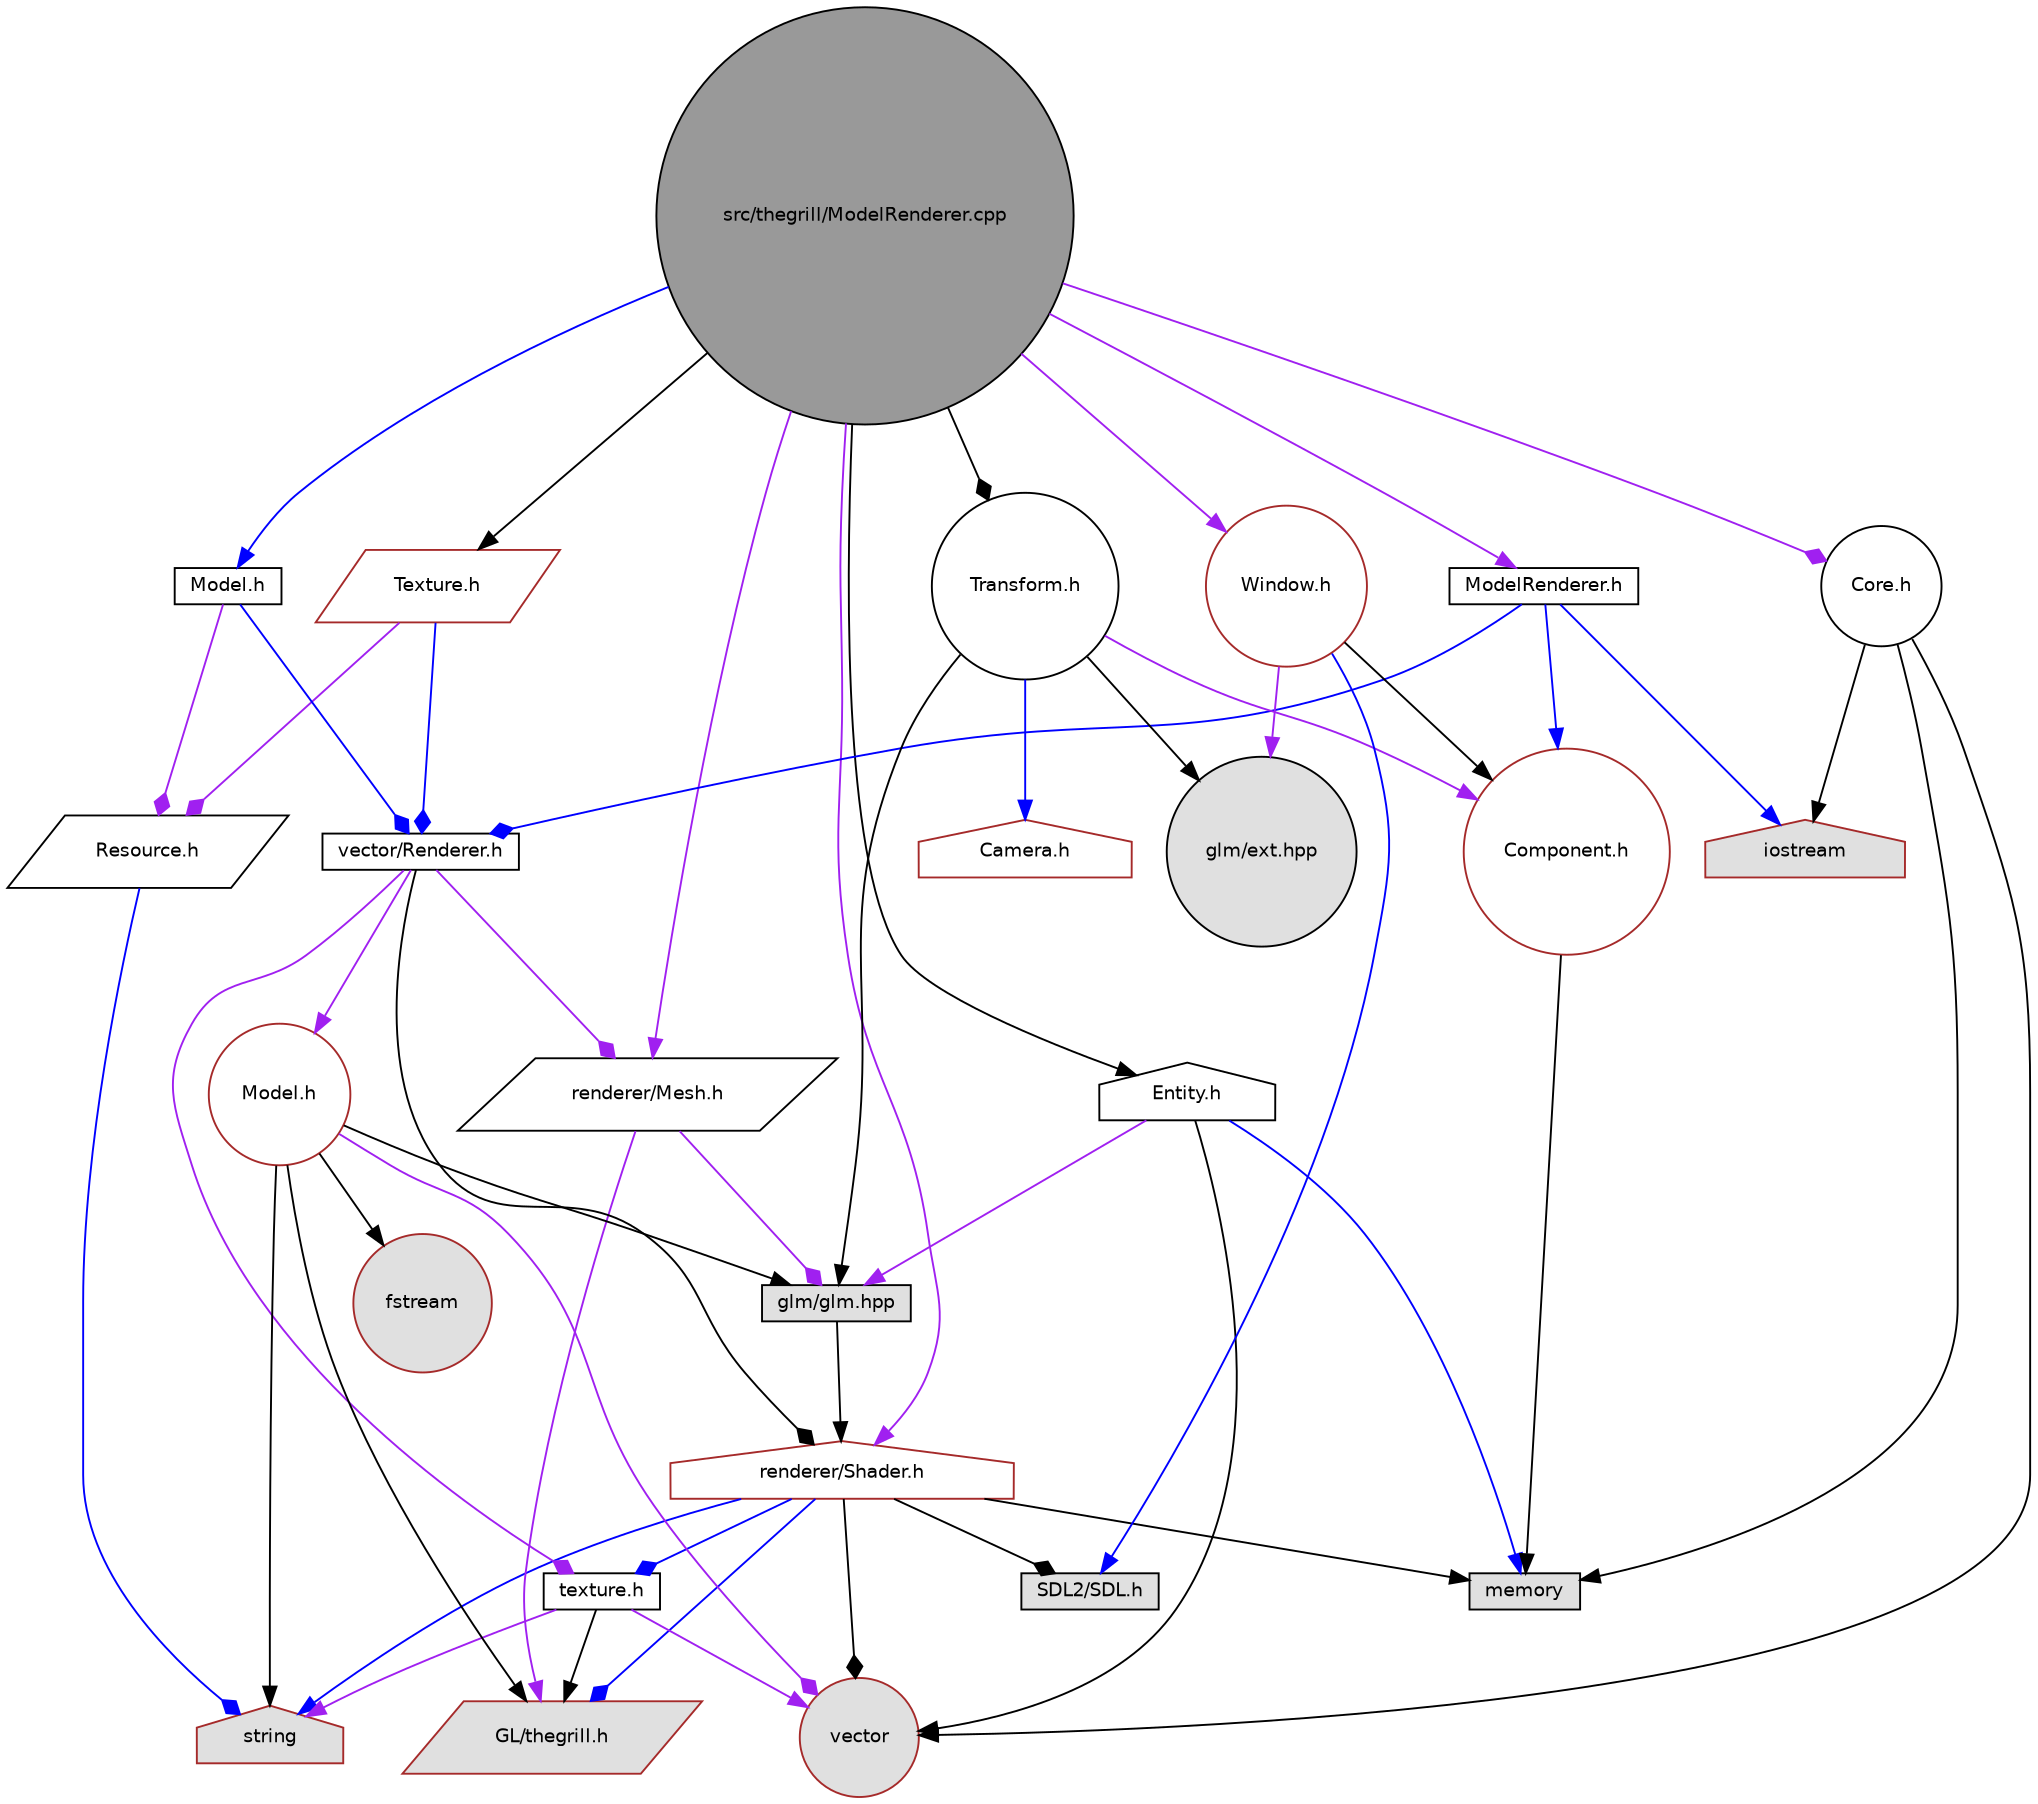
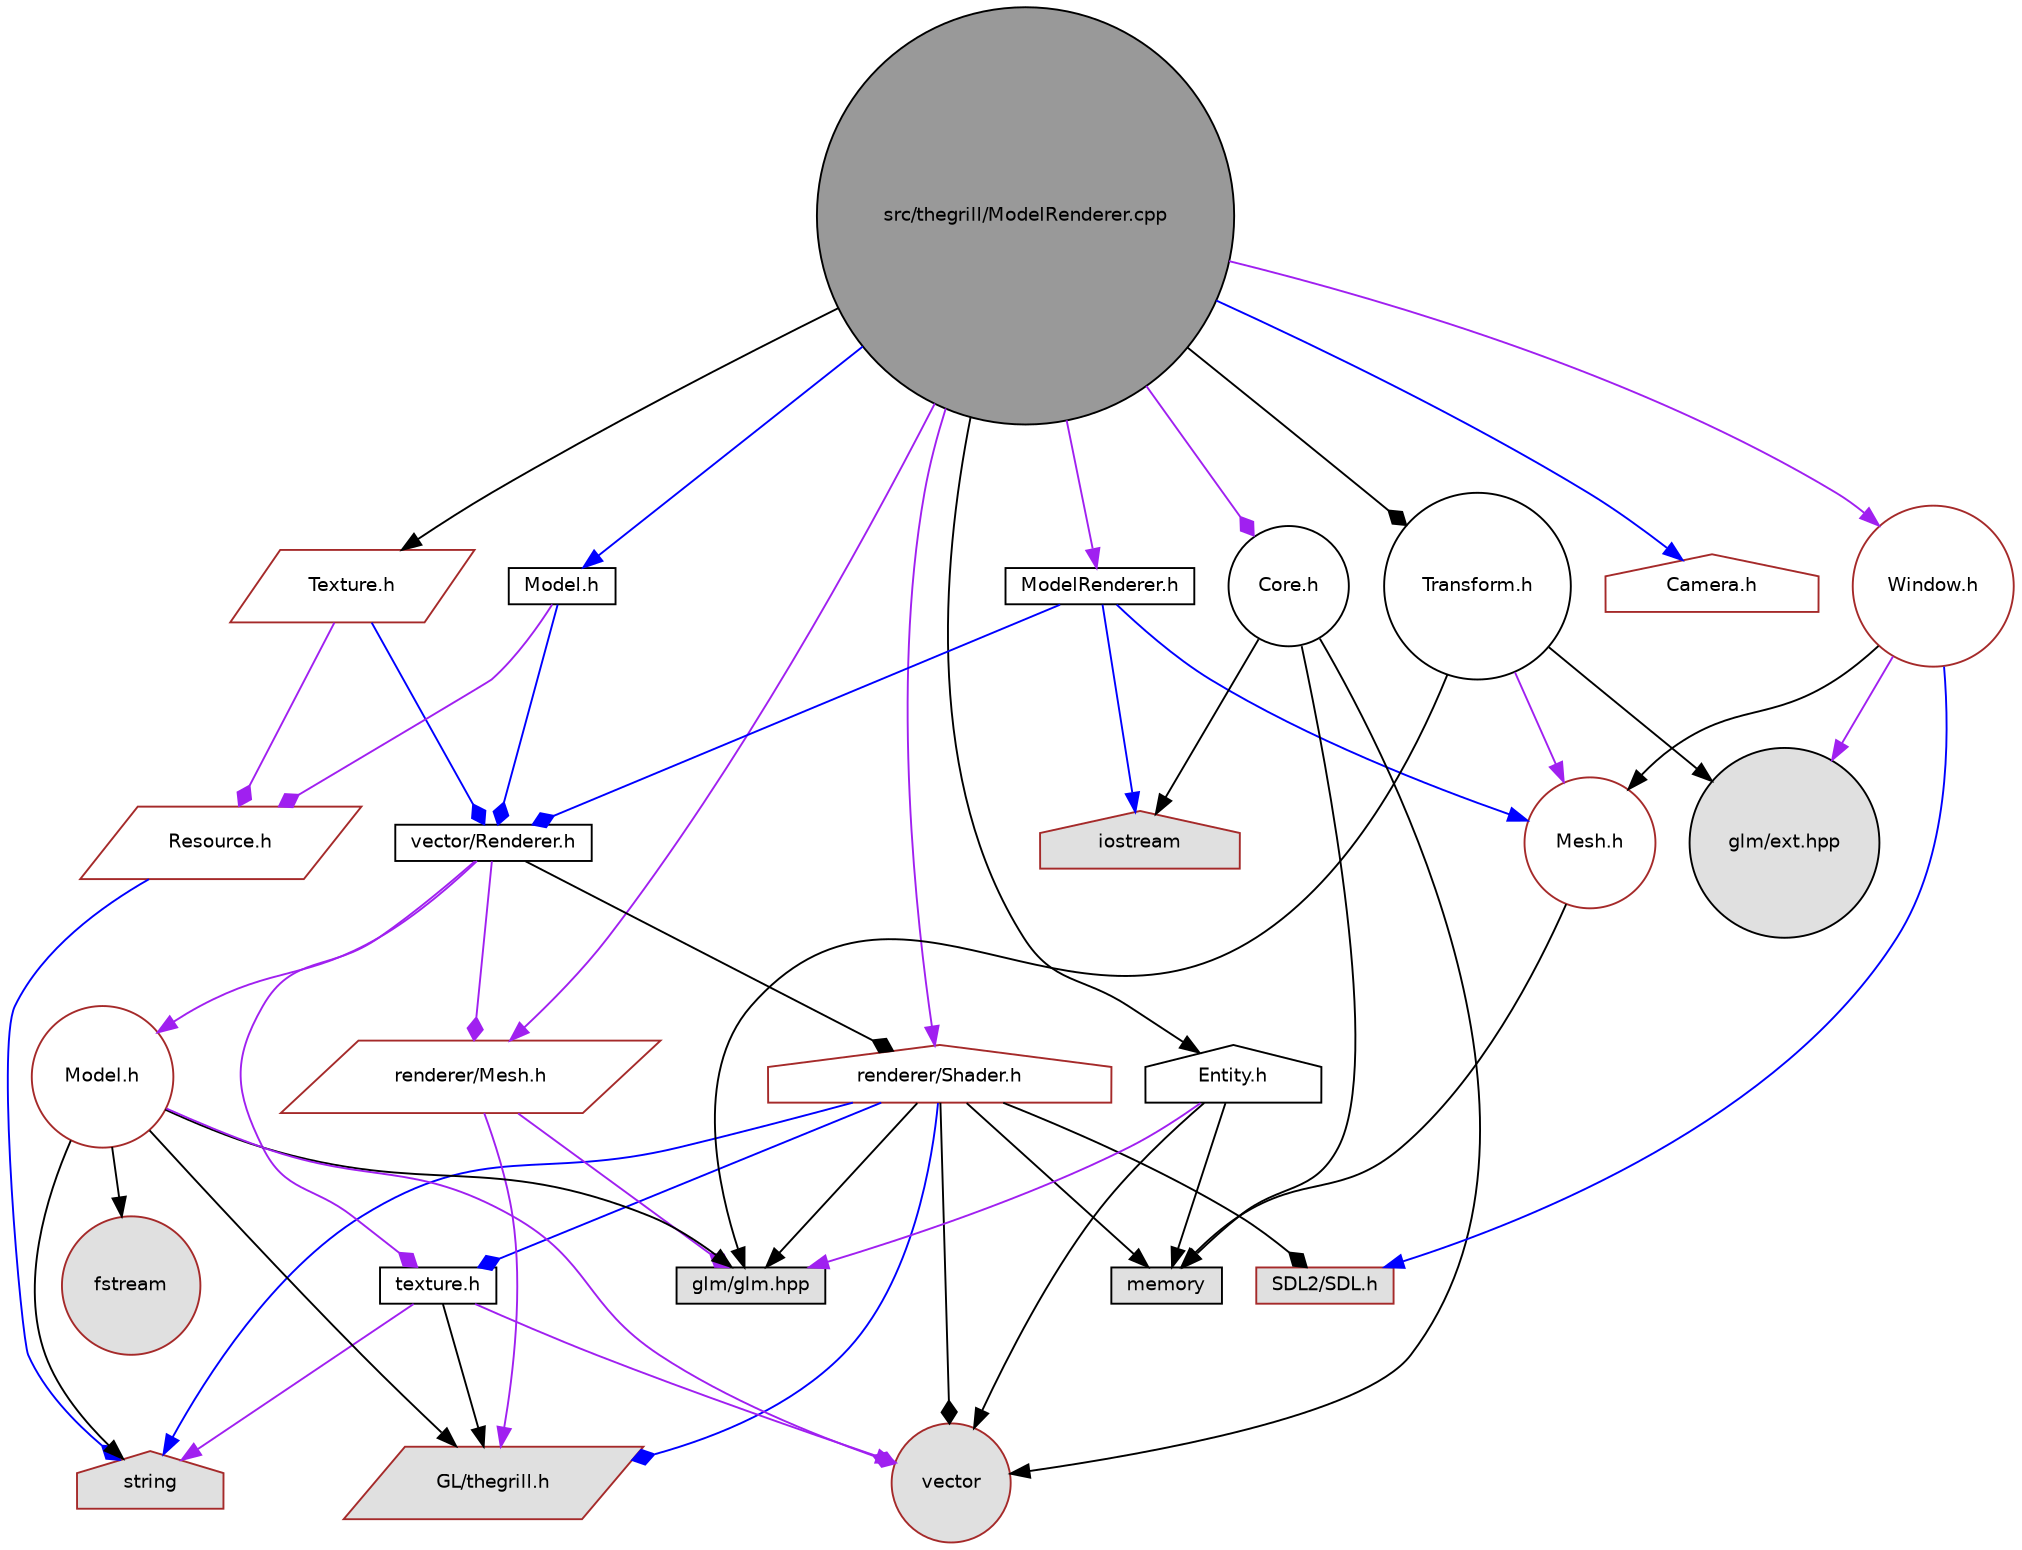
  digraph {
    node [color=black fillcolor=white fontname=Helvetica fontsize=10 shape=circle style=filled]
    edge [arrowhead=normal color=black fontname=Helvetica fontsize=10 labelfontname=Helvetica labelfontsize=10 style=solid]
    n1 [fillcolor=grey60 fontcolor=black height=0.2 label="src/thegrill/ModelRenderer.cpp" width=0.4]
    n2 [color=brown height=0.2 label="renderer/Shader.h" shape=house width=0.4]
-   n3 [height=0.2 label="renderer/Mesh.h" shape=parallelogram width=0.4]
+   n3 [color=brown height=0.2 label="renderer/Mesh.h" shape=parallelogram width=0.4]
    n4 [height=0.2 label="ModelRenderer.h" shape=box width=0.4]
    n5 [color=brown height=0.2 label="Texture.h" shape=parallelogram width=0.4]
    n6 [height=0.2 label="Model.h" shape=box width=0.4]
    n7 [height=0.2 label="Entity.h" shape=house width=0.4]
    n8 [height=0.2 label="Transform.h" width=0.4]
    n9 [height=0.2 label="Core.h" width=0.4]
    n10 [color=brown height=0.2 label="Camera.h" shape=house width=0.4]
    n11 [color=brown height=0.2 label="Window.h" width=0.4]
    n12 [fillcolor="#E0E0E0" height=0.2 label=memory shape=box width=0.4]
    n13 [color=brown fillcolor="#E0E0E0" height=0.2 label="GL/thegrill.h" shape=parallelogram width=0.4]
-   n14 [fillcolor="#E0E0E0" height=0.2 label="SDL2/SDL.h" shape=box width=0.4]
+   n14 [color=brown fillcolor="#E0E0E0" height=0.2 label="SDL2/SDL.h" shape=box width=0.4]
    n15 [fillcolor="#E0E0E0" height=0.2 label="glm/glm.hpp" shape=box width=0.4]
    n16 [color=brown fillcolor="#E0E0E0" height=0.2 label=string shape=house width=0.4]
    n17 [color=brown fillcolor="#E0E0E0" height=0.2 label=vector width=0.4]
    n18 [height=0.2 label="texture.h" shape=box width=0.4]
-   n19 [color=brown height=0.2 label="Component.h" width=0.4]
+   n19 [color=brown height=0.2 label="Mesh.h" width=0.4]
    n20 [height=0.2 label="vector/Renderer.h" shape=box width=0.4]
    n21 [color=brown fillcolor="#E0E0E0" height=0.2 label=iostream shape=house width=0.4]
    n22 [fillcolor="#E0E0E0" height=0.2 label="glm/ext.hpp" width=0.4]
-   n23 [height=0.2 label="Resource.h" shape=parallelogram width=0.4]
+   n23 [color=brown height=0.2 label="Resource.h" shape=parallelogram width=0.4]
    n24 [color=brown height=0.2 label="Model.h" width=0.4]
    n25 [color=brown fillcolor="#E0E0E0" height=0.2 label=fstream width=0.4]
    n1 -> n2 [color=purple]
    n1 -> n3 [color=purple]
    n1 -> n4 [color=purple]
    n1 -> n5
    n1 -> n6 [color=blue]
    n1 -> n7
    n1 -> n8 [arrowhead=diamond]
    n1 -> n9 [arrowhead=diamond color=purple]
-   n8 -> n10 [color=blue]
+   n1 -> n10 [color=blue]
    n1 -> n11 [color=purple]
    n2 -> n12
    n2 -> n13 [arrowhead=diamond color=blue]
    n2 -> n14 [arrowhead=diamond]
-   n15 -> n2
+   n2 -> n15
    n2 -> n16 [color=blue]
    n2 -> n17 [arrowhead=diamond]
    n2 -> n18 [arrowhead=diamond color=blue]
    n3 -> n13 [color=purple]
    n3 -> n15 [arrowhead=diamond color=purple]
    n4 -> n19 [color=blue]
    n4 -> n20 [arrowhead=diamond color=blue]
    n4 -> n21 [color=blue]
    n5 -> n20 [arrowhead=diamond color=blue]
    n5 -> n23 [arrowhead=diamond color=purple]
    n6 -> n20 [arrowhead=diamond color=blue]
    n6 -> n23 [arrowhead=diamond color=purple]
-   n7 -> n12 [color=blue]
+   n7 -> n12
    n7 -> n15 [color=purple]
    n7 -> n17
    n8 -> n15
    n8 -> n19 [color=purple]
    n8 -> n22
    n9 -> n12
    n9 -> n17
    n9 -> n21
    n11 -> n14 [color=blue]
    n11 -> n19
    n11 -> n22 [color=purple]
    n18 -> n13
    n18 -> n16 [color=purple]
    n18 -> n17 [color=purple]
    n19 -> n12
    n20 -> n2 [arrowhead=diamond]
    n20 -> n3 [arrowhead=diamond color=purple]
    n20 -> n18 [arrowhead=diamond color=purple]
    n20 -> n24 [color=purple]
    n23 -> n16 [arrowhead=diamond color=blue]
    n24 -> n13
    n24 -> n15
    n24 -> n16
    n24 -> n17 [arrowhead=diamond color=purple]
    n24 -> n25
  }
